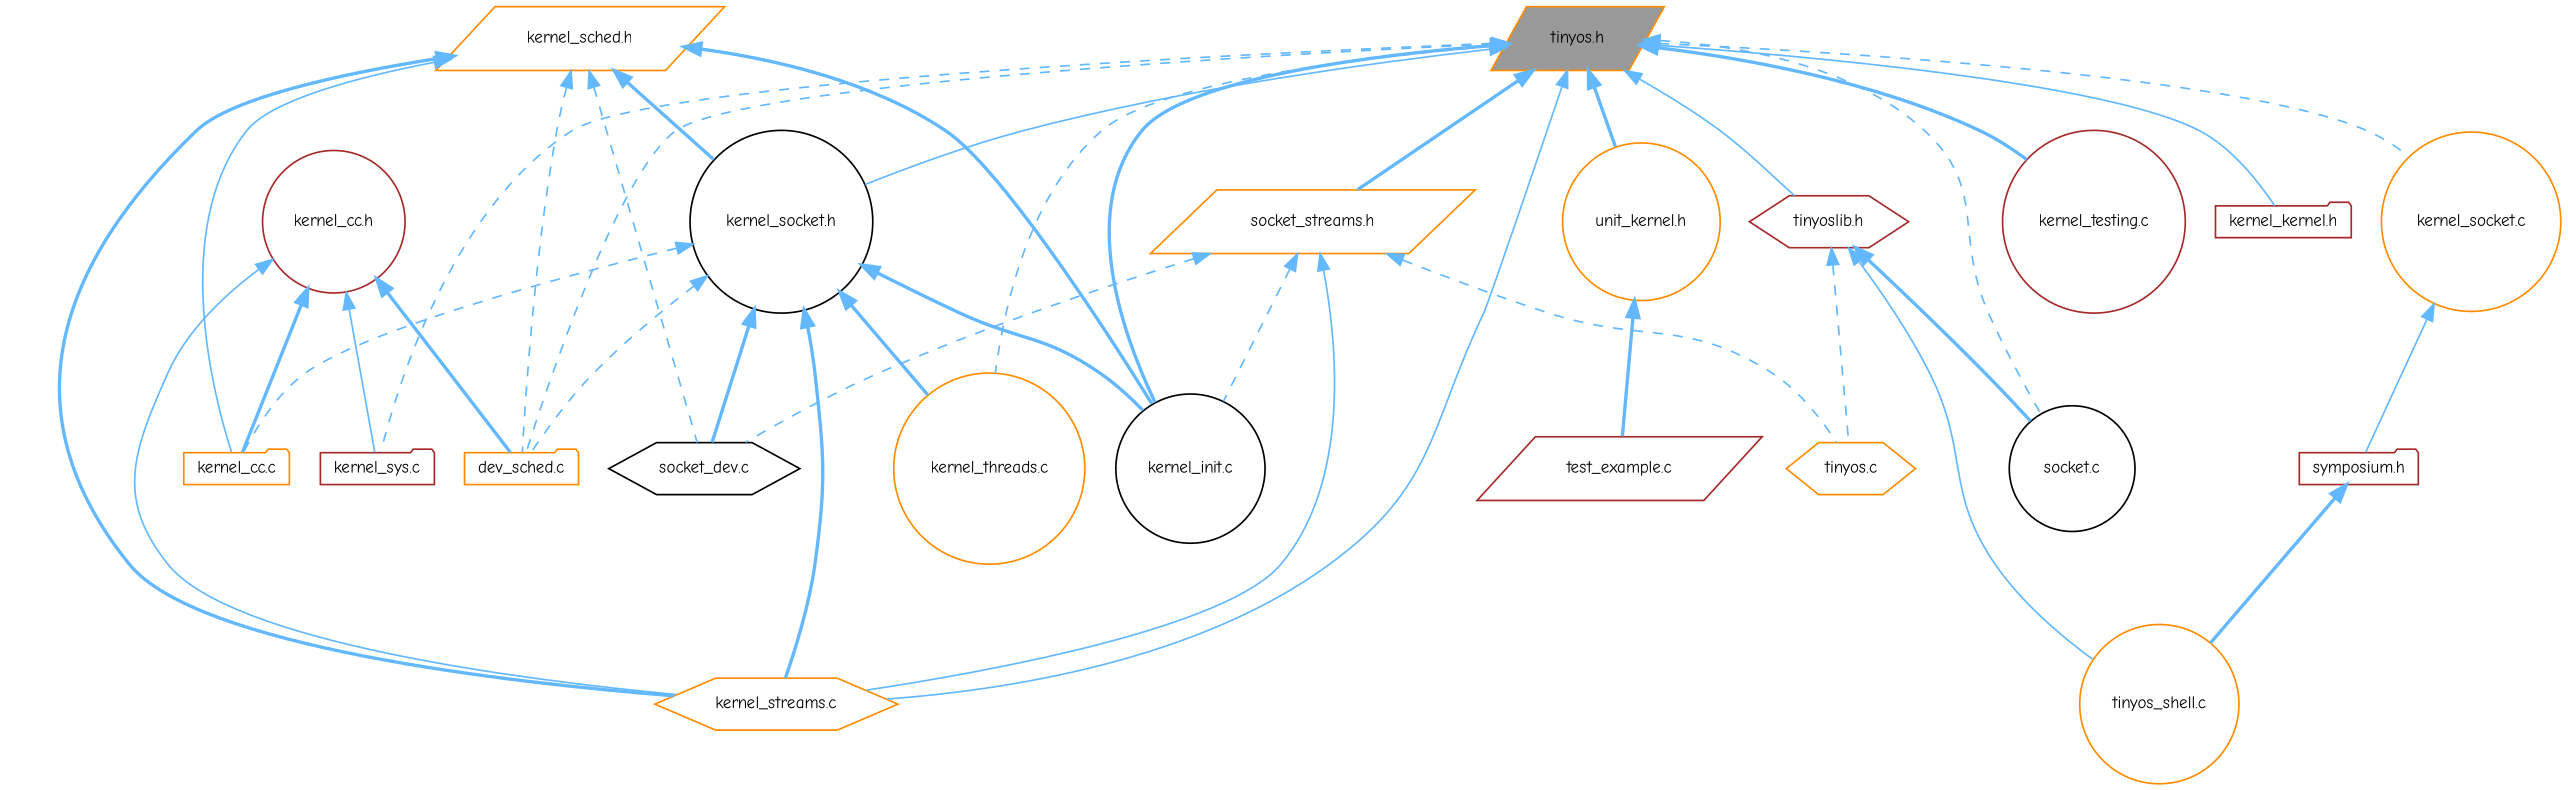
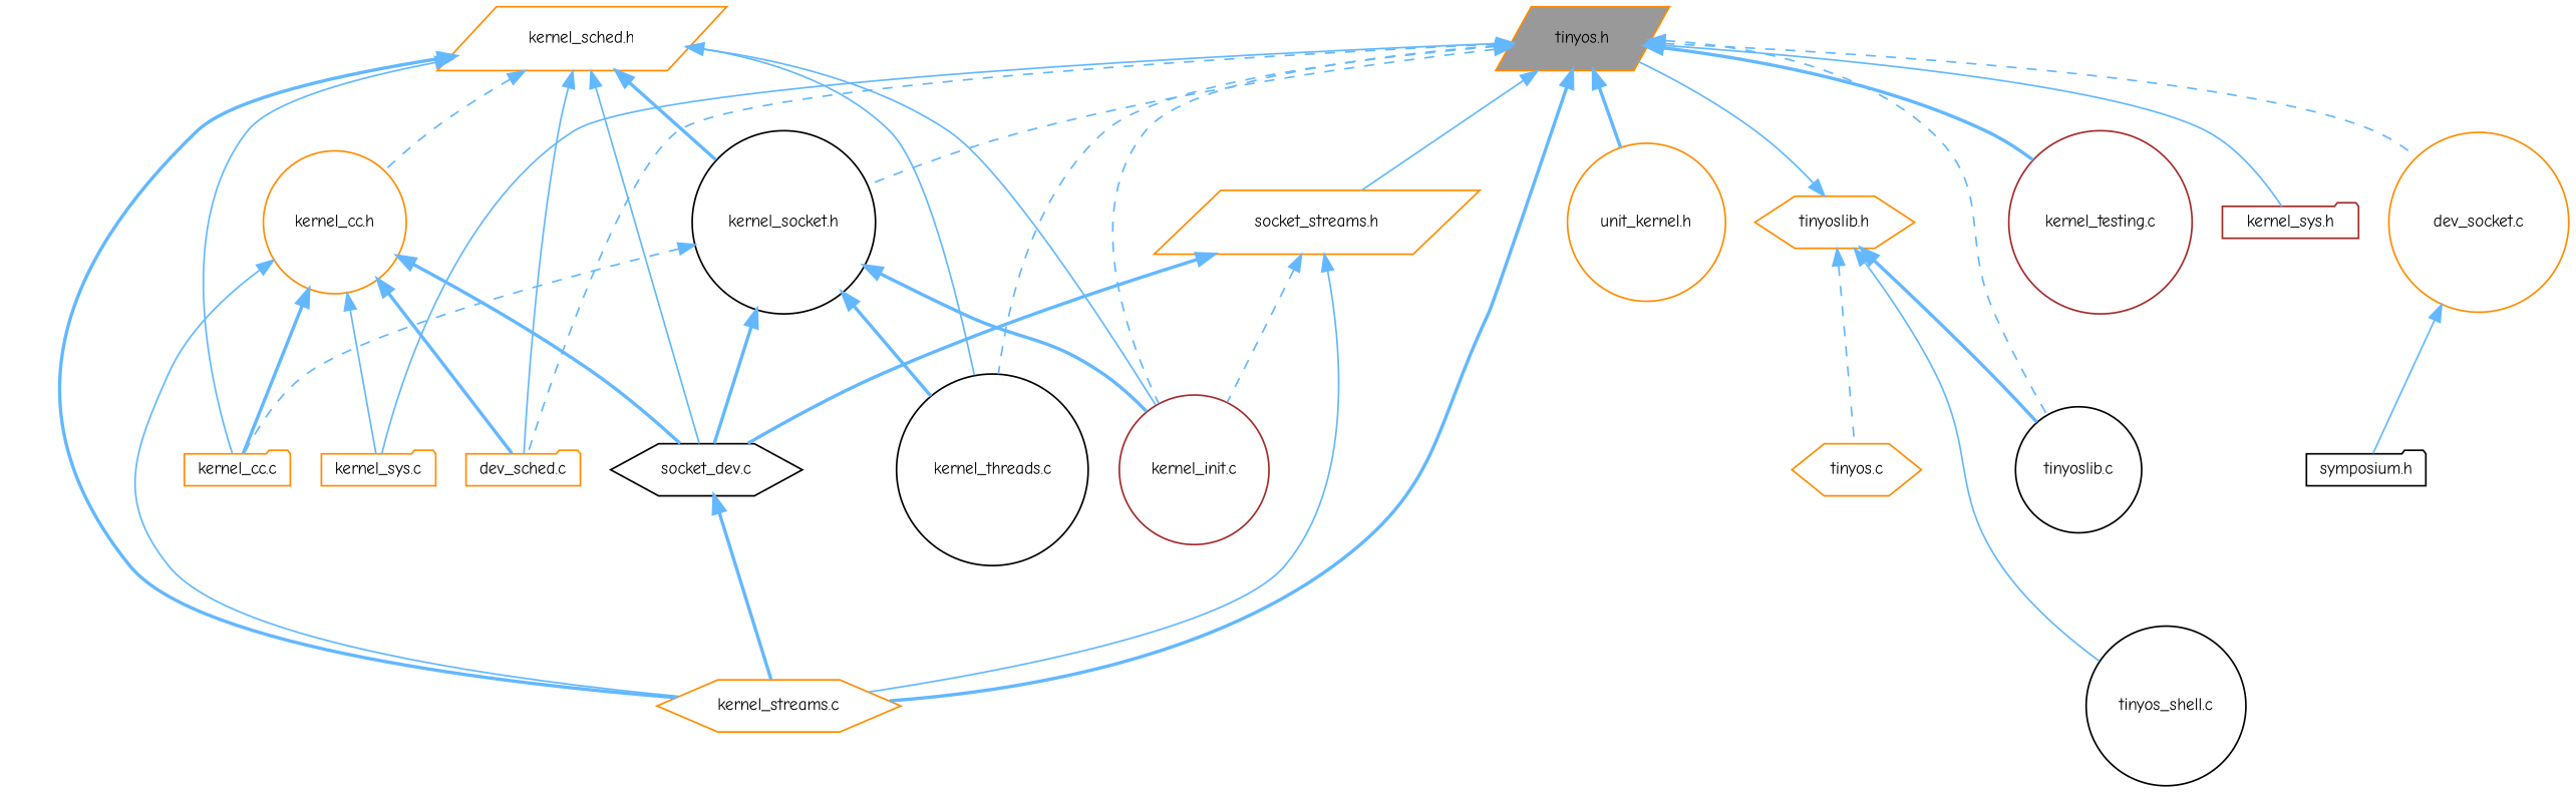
  digraph {
    fontname="Comic Neue"
    node [color=darkorange fillcolor=white fontname="Comic Neue" fontsize=10 shape=circle style=filled]
    edge [color=steelblue1 dir=back fontname="Comic Neue" fontsize=10 labelfontname=Helvetica labelfontsize=10 style=bold]
    n1 [fillcolor=grey60 fontcolor=black height=0.2 label="tinyos.h" shape=parallelogram width=0.4]
-   n2 [color=black height=0.2 label="kernel_init.c" width=0.4]
+   n2 [color=brown height=0.2 label="kernel_init.c" width=0.4]
    n3 [color=brown height=0.2 label="kernel_testing.c" width=0.4]
    n4 [color=black height=0.2 label="kernel_socket.h" width=0.4]
    n5 [height=0.2 label="dev_sched.c" shape=folder width=0.4]
    n6 [height=0.2 label="kernel_streams.c" shape=hexagon width=0.4]
-   n7 [height=0.2 label="kernel_threads.c" width=0.4]
-   n8 [color=brown height=0.2 label="kernel_sys.c" shape=folder width=0.4]
-   n9 [height=0.2 label="kernel_socket.c" width=0.4]
+   n7 [color=black height=0.2 label="kernel_threads.c" width=0.4]
+   n8 [height=0.2 label="kernel_sys.c" shape=folder width=0.4]
+   n9 [height=0.2 label="dev_socket.c" width=0.4]
    n10 [height=0.2 label="socket_streams.h" shape=parallelogram width=0.4]
-   n11 [color=brown height=0.2 label="kernel_kernel.h" shape=folder width=0.4]
-   n12 [color=black height=0.2 label="socket.c" width=0.4]
-   n13 [color=brown height=0.2 label="tinyoslib.h" shape=hexagon width=0.4]
+   n11 [color=brown height=0.2 label="kernel_sys.h" shape=folder width=0.4]
+   n12 [color=black height=0.2 label="tinyoslib.c" width=0.4]
+   n13 [height=0.2 label="tinyoslib.h" shape=hexagon width=0.4]
    n14 [height=0.2 label="unit_kernel.h" width=0.4]
    n15 [height=0.2 label="kernel_cc.c" shape=folder width=0.4]
    n16 [color=black height=0.2 label="socket_dev.c" shape=hexagon width=0.4]
    n17 [height=0.2 label="kernel_sched.h" shape=parallelogram width=0.4]
-   n18 [color=brown height=0.2 label="kernel_cc.h" width=0.4]
-   n19 [color=brown height=0.2 label="symposium.h" shape=folder width=0.4]
+   n18 [height=0.2 label="kernel_cc.h" width=0.4]
+   n19 [color=black height=0.2 label="symposium.h" shape=folder width=0.4]
    n20 [height=0.2 label="tinyos.c" shape=hexagon width=0.4]
-   n21 [height=0.2 label="tinyos_shell.c" width=0.4]
-   n22 [color=brown height=0.2 label="test_example.c" shape=parallelogram width=0.4]
-   n1 -> n2
+   n21 [color=black height=0.2 label="tinyos_shell.c" width=0.4]
+   n1 -> n2 [style=dashed]
    n1 -> n3
-   n1 -> n4 [style=solid]
+   n1 -> n4 [style=dashed]
    n1 -> n5 [style=dashed]
-   n1 -> n6 [style=solid]
+   n1 -> n6
    n1 -> n7 [style=dashed]
-   n1 -> n8 [style=dashed]
+   n1 -> n8 [style=solid]
    n1 -> n9 [style=dashed]
-   n1 -> n10
+   n1 -> n10 [style=solid]
    n1 -> n11 [style=solid]
    n1 -> n12 [style=dashed]
-   n1 -> n13 [style=solid]
+   n13 -> n1 [style=solid]
    n1 -> n14
    n4 -> n2
-   n4 -> n5 [style=dashed]
-   n4 -> n6
+   n16 -> n6
    n4 -> n7
    n4 -> n15 [style=dashed]
    n4 -> n16
    n9 -> n19 [style=solid]
    n10 -> n2 [style=dashed]
    n10 -> n6 [style=solid]
-   n10 -> n16 [style=dashed]
-   n10 -> n20 [style=dashed]
+   n10 -> n16
    n13 -> n12
    n13 -> n20 [style=dashed]
    n13 -> n21 [style=solid]
-   n14 -> n22
-   n17 -> n2
+   n17 -> n2 [style=solid]
    n17 -> n4
-   n17 -> n5 [style=dashed]
+   n17 -> n5 [style=solid]
    n17 -> n6
+   n17 -> n7 [style=solid]
    n17 -> n15 [style=solid]
-   n17 -> n16 [style=dashed]
+   n17 -> n16 [style=solid]
+   n17 -> n18 [style=dashed]
    n18 -> n5
    n18 -> n6 [style=solid]
    n18 -> n8 [style=solid]
    n18 -> n15
-   n19 -> n21
+   n18 -> n16
  }
